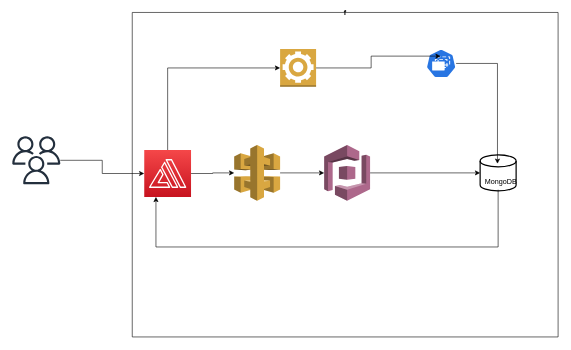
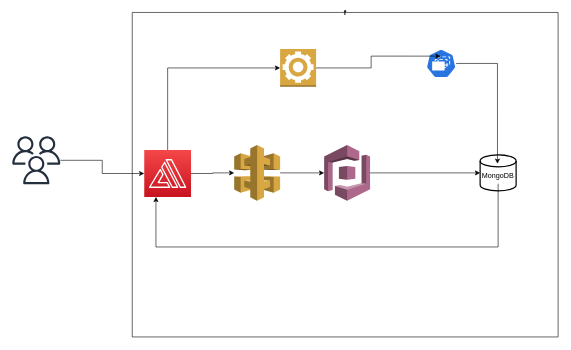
  <mxCell id="0" />
  <mxCell id="1" parent="0" />
  <mxCell id="2" value="f" style="swimlane;startSize=0;" vertex="1" parent="1"><mxGeometry x="220" y="20" width="710" height="541" as="geometry" /></mxCell>
  <mxCell id="3" style="edgeStyle=orthogonalEdgeStyle;rounded=0;orthogonalLoop=1;jettySize=auto;html=1;" edge="1" parent="2" source="9" target="5"><mxGeometry relative="1" as="geometry"><mxPoint x="110" y="268.5" as="sourcePoint" /></mxGeometry></mxCell>
  <mxCell id="4" style="edgeStyle=orthogonalEdgeStyle;rounded=0;orthogonalLoop=1;jettySize=auto;html=1;" edge="1" parent="2" source="5" target="10"><mxGeometry relative="1" as="geometry" /></mxCell>
  <mxCell id="5" value="" style="outlineConnect=0;dashed=0;verticalLabelPosition=bottom;verticalAlign=top;align=center;html=1;shape=mxgraph.aws3.cognito;fillColor=#AD688B;gradientColor=none;" vertex="1" parent="2"><mxGeometry x="320" y="221" width="76.5" height="93" as="geometry" /></mxCell>
  <mxCell id="6" style="edgeStyle=orthogonalEdgeStyle;rounded=0;orthogonalLoop=1;jettySize=auto;html=1;" edge="1" parent="2" source="8" target="9"><mxGeometry relative="1" as="geometry" /></mxCell>
  <mxCell id="7" style="edgeStyle=orthogonalEdgeStyle;rounded=0;orthogonalLoop=1;jettySize=auto;html=1;entryX=0;entryY=0.5;entryDx=0;entryDy=0;entryPerimeter=0;" edge="1" parent="2" source="8" target="14"><mxGeometry relative="1" as="geometry"><Array as="points"><mxPoint x="59" y="93" /></Array></mxGeometry></mxCell>
  <mxCell id="8" value="" style="sketch=0;points=[[0,0,0],[0.25,0,0],[0.5,0,0],[0.75,0,0],[1,0,0],[0,1,0],[0.25,1,0],[0.5,1,0],[0.75,1,0],[1,1,0],[0,0.25,0],[0,0.5,0],[0,0.75,0],[1,0.25,0],[1,0.5,0],[1,0.75,0]];outlineConnect=0;fontColor=#232F3E;gradientColor=#F54749;gradientDirection=north;fillColor=#C7131F;strokeColor=#ffffff;dashed=0;verticalLabelPosition=bottom;verticalAlign=top;align=center;html=1;fontSize=12;fontStyle=0;aspect=fixed;shape=mxgraph.aws4.resourceIcon;resIcon=mxgraph.aws4.amplify;" vertex="1" parent="2"><mxGeometry x="20" y="229.5" width="78" height="78" as="geometry" /></mxCell>
  <mxCell id="9" value="" style="outlineConnect=0;dashed=0;verticalLabelPosition=bottom;verticalAlign=top;align=center;html=1;shape=mxgraph.aws3.api_gateway;fillColor=#D9A741;gradientColor=none;" vertex="1" parent="2"><mxGeometry x="170" y="221" width="76.5" height="93" as="geometry" /></mxCell>
  <mxCell id="10" value="" style="strokeWidth=2;html=1;shape=mxgraph.flowchart.database;whiteSpace=wrap;" vertex="1" parent="2"><mxGeometry x="580" y="237.5" width="60" height="60" as="geometry" /></mxCell>
  <mxCell id="11" style="edgeStyle=orthogonalEdgeStyle;rounded=0;orthogonalLoop=1;jettySize=auto;html=1;entryX=0.25;entryY=1;entryDx=0;entryDy=0;entryPerimeter=0;" edge="1" parent="2" source="12" target="8"><mxGeometry relative="1" as="geometry"><Array as="points"><mxPoint x="610" y="391" /><mxPoint x="40" y="391" /></Array></mxGeometry></mxCell>
- <mxCell id="12" value="MongoDB" style="text;strokeColor=none;align=center;fillColor=none;html=1;verticalAlign=middle;whiteSpace=wrap;rounded=0;" vertex="1" parent="2"><mxGeometry x="595" y="270" width="40" height="25.5" as="geometry" /></mxCell>
+ <mxCell id="12" value="MongoDB" style="text;strokeColor=none;align=center;fillColor=none;html=1;verticalAlign=middle;whiteSpace=wrap;rounded=0;" vertex="1" parent="2"><mxGeometry x="590" y="260" width="40" height="25.5" as="geometry" /></mxCell>
  <mxCell id="13" style="edgeStyle=orthogonalEdgeStyle;rounded=0;orthogonalLoop=1;jettySize=auto;html=1;entryX=0.482;entryY=0.246;entryDx=0;entryDy=0;entryPerimeter=0;" edge="1" parent="2" source="15" target="10"><mxGeometry relative="1" as="geometry" /></mxCell>
  <mxCell id="14" value="" style="outlineConnect=0;dashed=0;verticalLabelPosition=bottom;verticalAlign=top;align=center;html=1;shape=mxgraph.aws3.worker;fillColor=#D9A741;gradientColor=none;" vertex="1" parent="2"><mxGeometry x="246.5" y="61" width="60" height="63" as="geometry" /></mxCell>
  <mxCell id="15" value="" style="sketch=0;html=1;dashed=0;whitespace=wrap;fillColor=#2875E2;strokeColor=#ffffff;points=[[0.005,0.63,0],[0.1,0.2,0],[0.9,0.2,0],[0.5,0,0],[0.995,0.63,0],[0.72,0.99,0],[0.5,1,0],[0.28,0.99,0]];verticalLabelPosition=bottom;align=center;verticalAlign=top;shape=mxgraph.kubernetes.icon;prIcon=rs" vertex="1" parent="2"><mxGeometry x="490" y="61" width="50" height="48" as="geometry" /></mxCell>
  <mxCell id="16" value="" style="edgeStyle=orthogonalEdgeStyle;rounded=0;orthogonalLoop=1;jettySize=auto;html=1;entryX=0.482;entryY=0.246;entryDx=0;entryDy=0;entryPerimeter=0;" edge="1" parent="2" source="14" target="15"><mxGeometry relative="1" as="geometry"><mxPoint x="617" y="192" as="sourcePoint" /><mxPoint x="919" y="351" as="targetPoint" /></mxGeometry></mxCell>
  <mxCell id="17" style="edgeStyle=orthogonalEdgeStyle;rounded=0;orthogonalLoop=1;jettySize=auto;html=1;" edge="1" parent="1" source="18" target="8"><mxGeometry relative="1" as="geometry" /></mxCell>
  <mxCell id="18" value="" style="sketch=0;outlineConnect=0;fontColor=#232F3E;gradientColor=none;fillColor=#232F3D;strokeColor=none;dashed=0;verticalLabelPosition=bottom;verticalAlign=top;align=center;html=1;fontSize=12;fontStyle=0;aspect=fixed;pointerEvents=1;shape=mxgraph.aws4.users;" vertex="1" parent="1"><mxGeometry x="20" y="226.5" width="80" height="80" as="geometry" /></mxCell>
